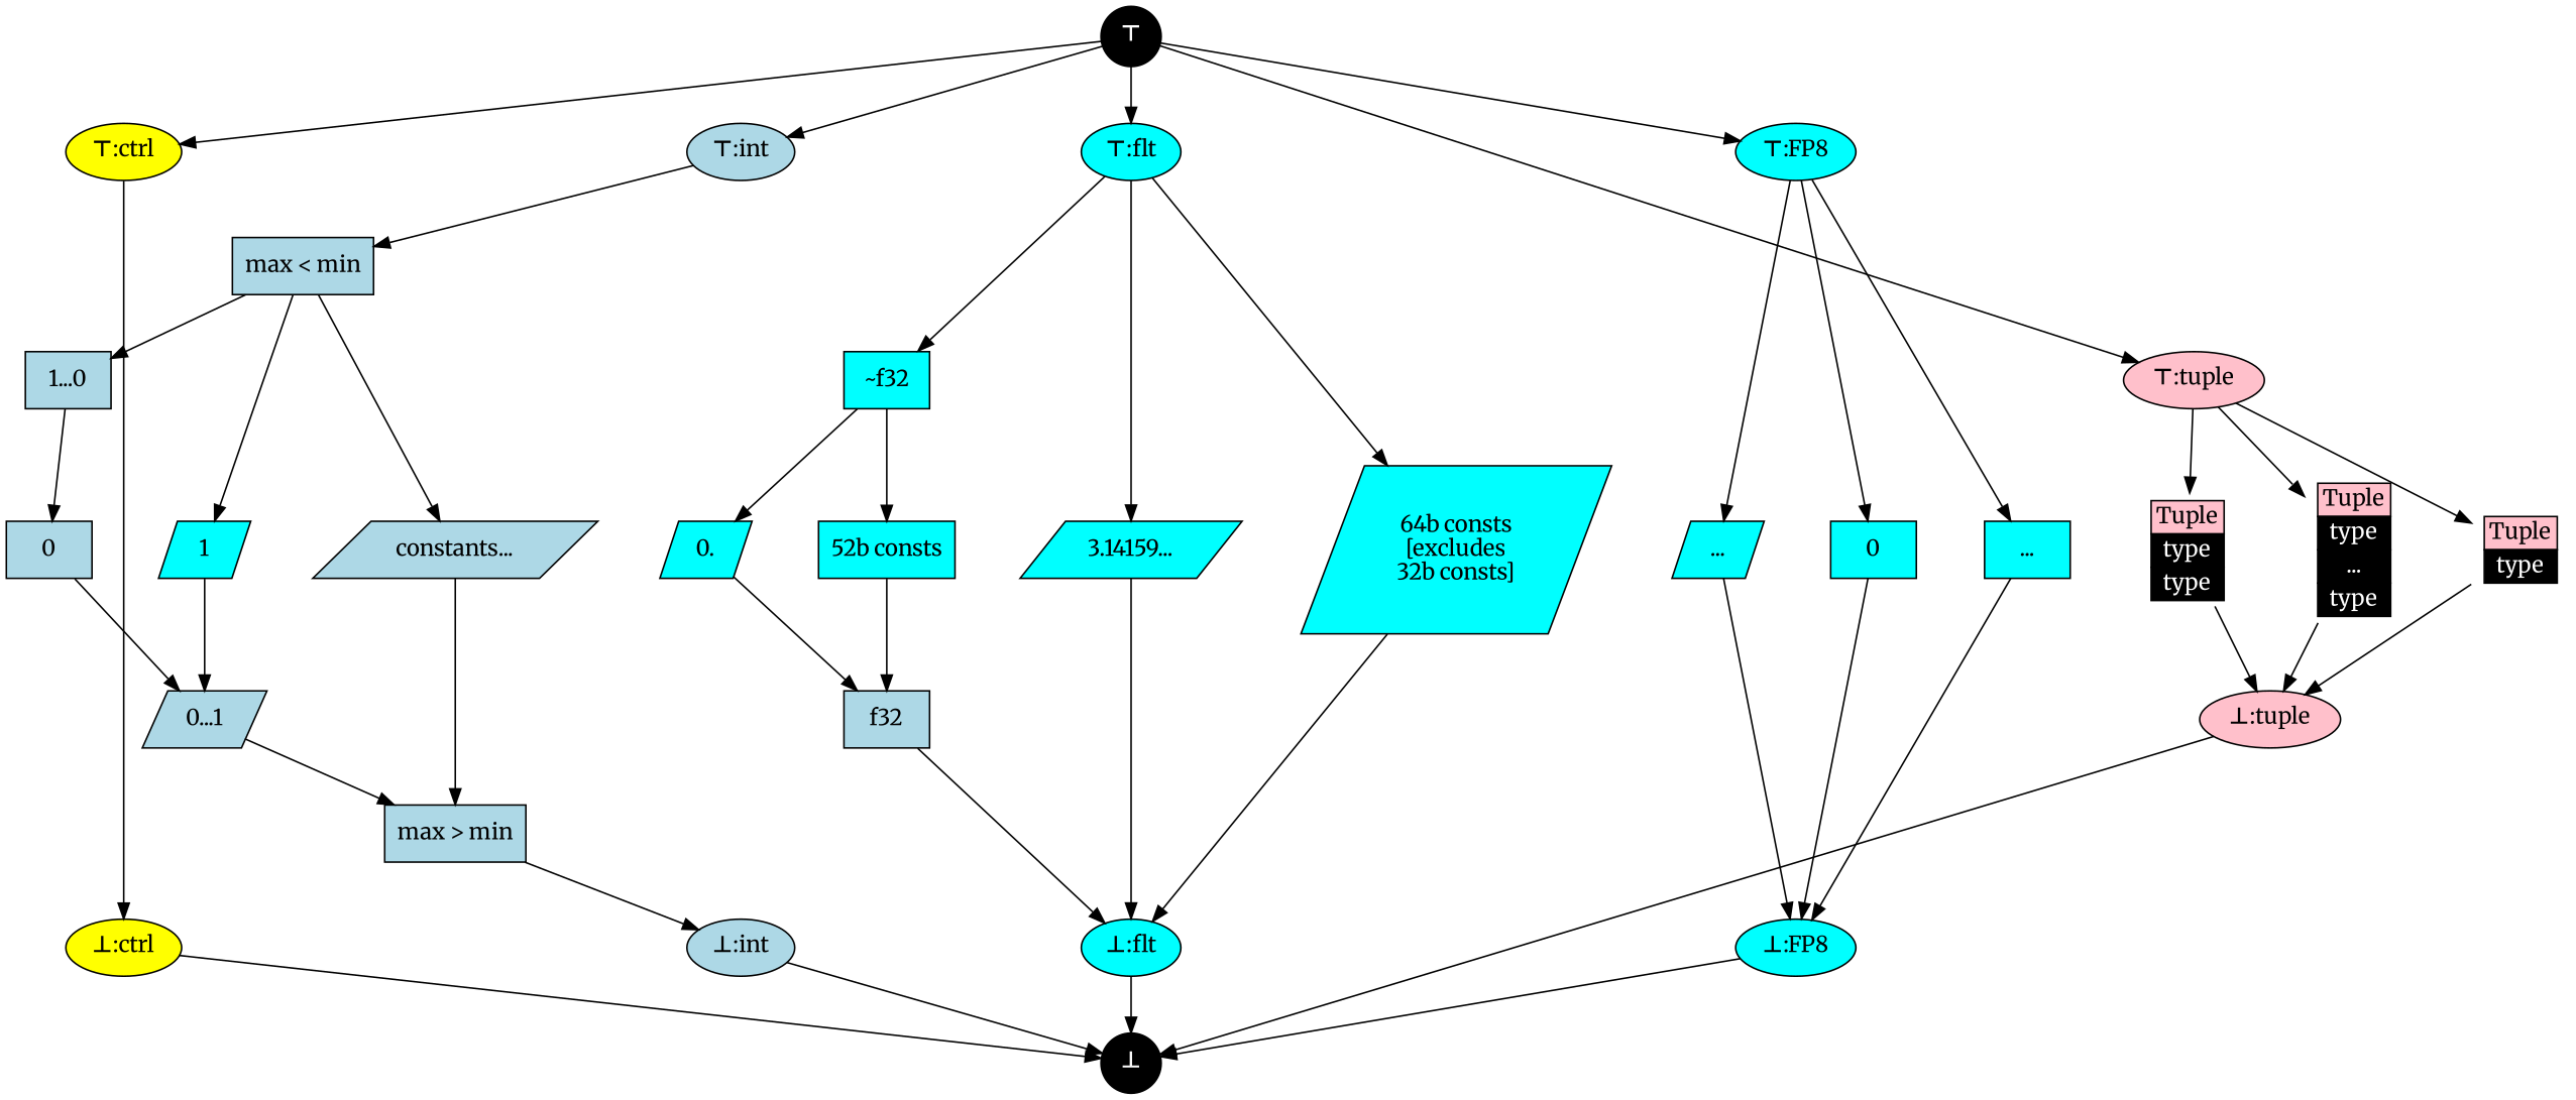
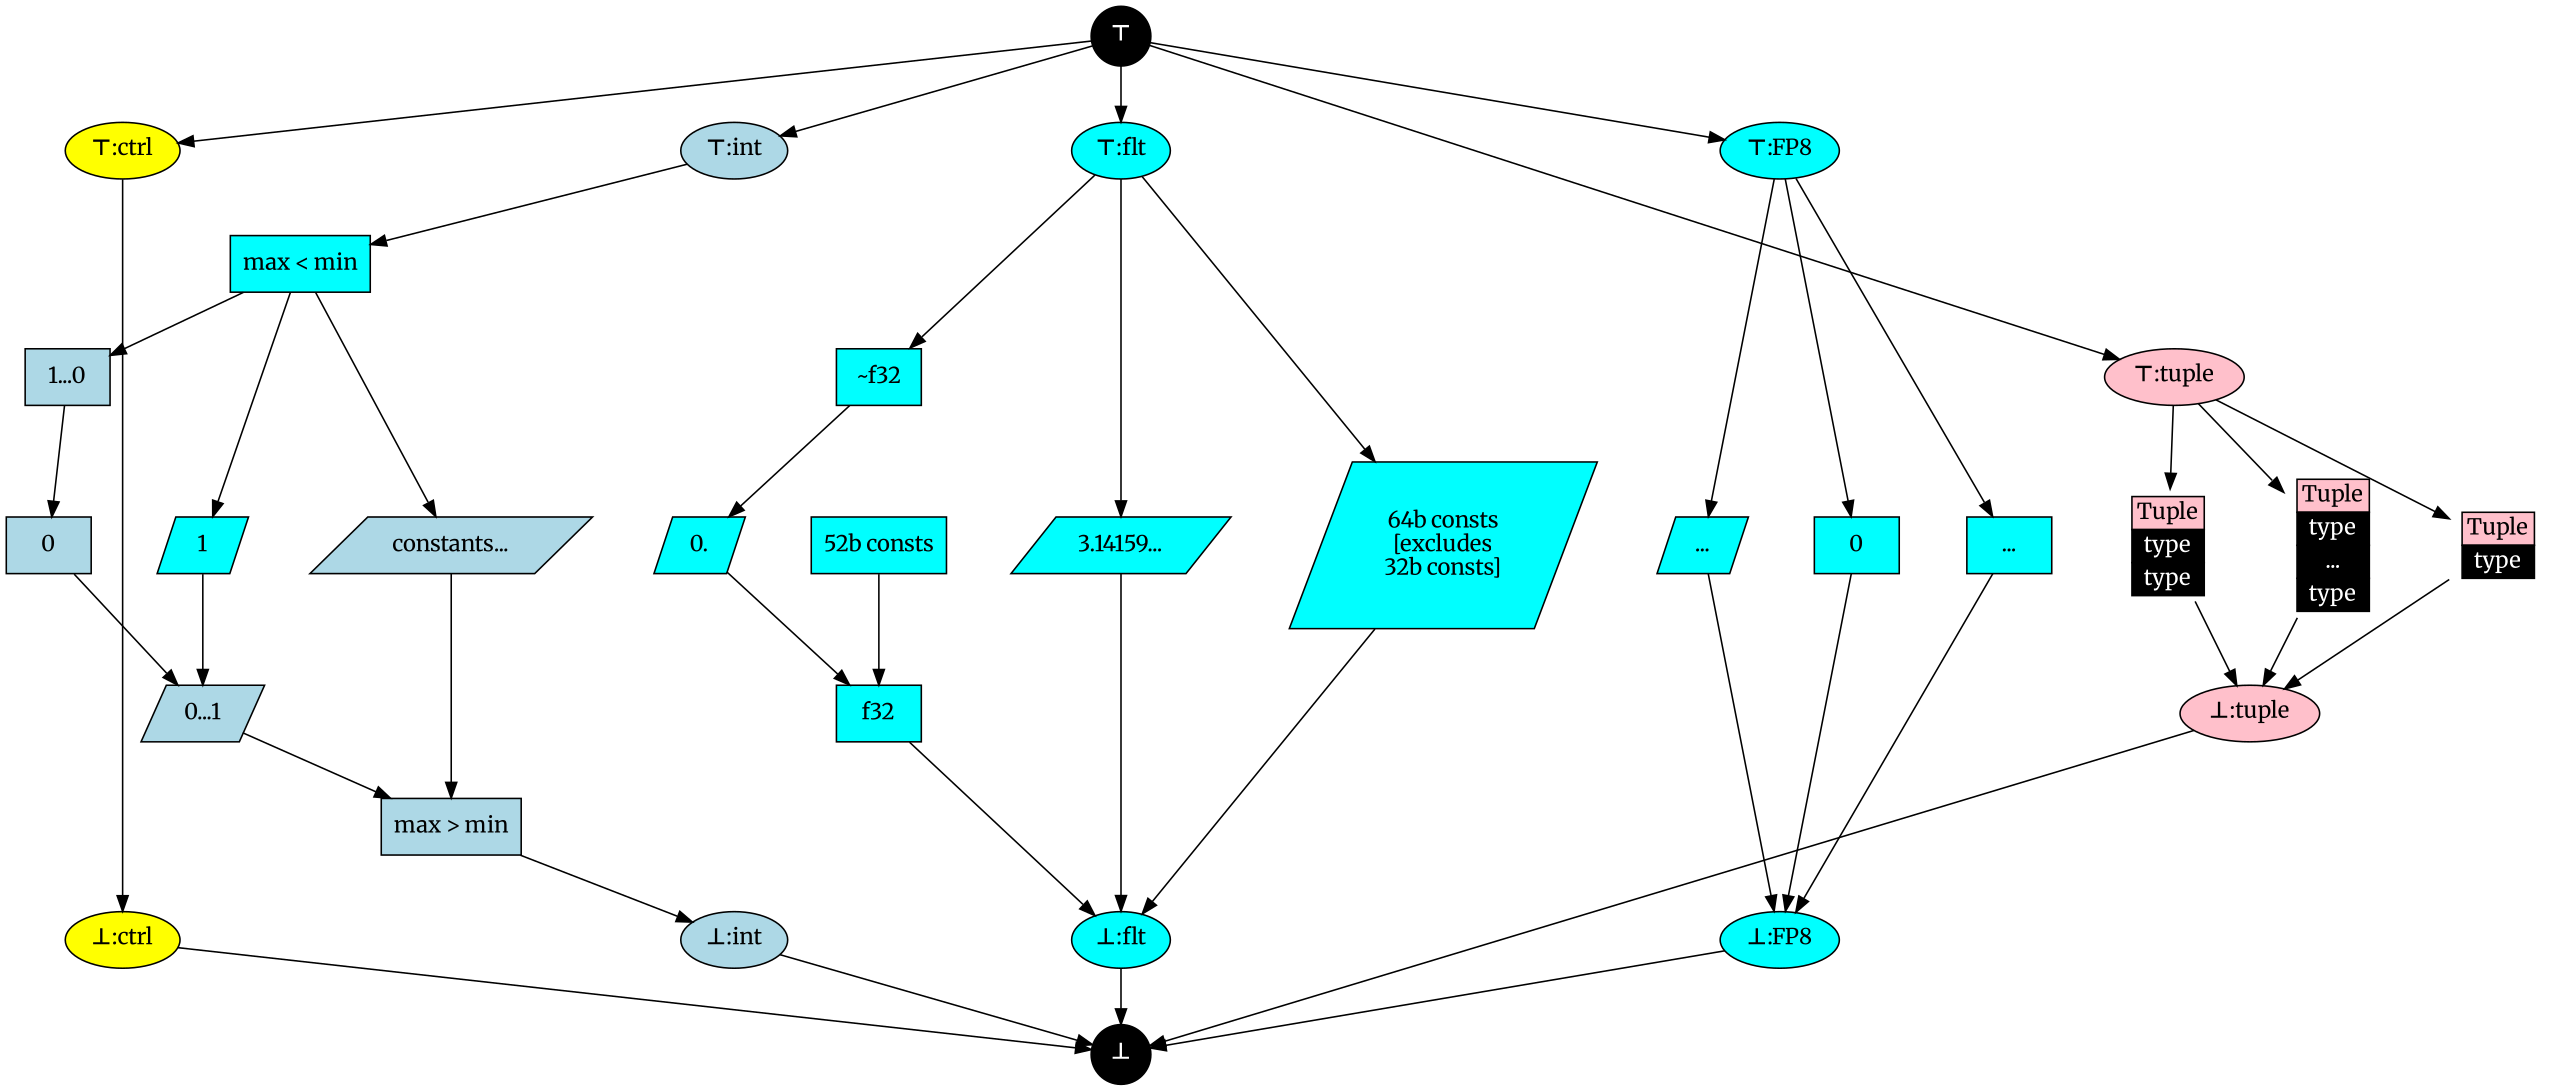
  digraph {
    compound=true
    fontname=Merriweather
    nodesep=0.6
    splines=false
    node [fillcolor=aqua fontname=Merriweather shape=oval style=filled]
    edge [fontname=Merriweather]
    n1 [fillcolor=black fontcolor=white label=<<B>⊤</B >> shape=circle]
    n2 [fillcolor=yellow label=<<B>⊤</B >:ctrl>]
    n3 [fillcolor=lightblue label=<<B>⊤</B >:int>]
    n4 [label=<<B>⊤</B >:flt>]
    n5 [label=<<B>⊤</B >:FP8>]
    n6 [fillcolor=lightblue label="constants..." shape=parallelogram]
    n7 [fillcolor=lightblue label=0 shape=box]
    n8 [label=1 shape=parallelogram]
    n9 [label="64b consts\n[excludes\n32b consts]" shape=parallelogram]
    n10 [label="52b consts" shape=box]
    n11 [label="3.14159..." shape=parallelogram]
    n12 [label=0. shape=parallelogram]
    n13 [label="..." shape=parallelogram]
    n14 [label=0 shape=box]
    n15 [label="..." shape=box]
    n16 [fillcolor=none label=<       <TABLE BORDER="0" CELLBORDER="1" CELLSPACING="0">         <TH><TD BGCOLOR="pink">Tuple</TD></TH>         <TR><TD BGCOLOR="black" ><FONT color="white">type</FONT></TD></TR>       </TABLE>     > shape=none]
    n17 [fillcolor=none label=<       <TABLE BORDER="0" CELLBORDER="1" CELLSPACING="0">         <TH><TD BGCOLOR="pink">Tuple</TD></TH>         <TR><TD BGCOLOR="black" ><FONT color="white">type</FONT></TD></TR>         <TR><TD BGCOLOR="black" ><FONT color="white">type</FONT></TD></TR>       </TABLE>     > shape=none]
    n18 [fillcolor=none label=<       <TABLE BORDER="0" CELLBORDER="1" CELLSPACING="0">         <TH><TD BGCOLOR="pink">Tuple</TD></TH>         <TR><TD BGCOLOR="black" ><FONT color="white">type</FONT></TD></TR>         <TR><TD BGCOLOR="black" ><FONT color="white">...</FONT></TD></TR>         <TR><TD BGCOLOR="black" ><FONT color="white">type</FONT></TD></TR>       </TABLE>     > shape=none]
    n19 [fillcolor=yellow label=<<B>⊥</B>:ctrl>]
    n20 [fillcolor=lightblue label=<<B>⊥</B>:int>]
    n21 [label=<<B>⊥</B>:flt>]
    n22 [label=<<B>⊥</B>:FP8>]
    n23 [fillcolor=black fontcolor=white label=<<B>⊥</B>> shape=circle]
    n24 [fillcolor=pink label=<<B>⊤</B >:tuple>]
-   n25 [fillcolor=lightblue label="max < min" shape=box]
+   n25 [label="max < min" shape=box]
    n26 [label="~f32" shape=box]
    n27 [fillcolor=lightblue label="max > min" shape=box]
    n28 [fillcolor=lightblue label="0...1" shape=parallelogram]
-   n29 [fillcolor=lightblue label=f32 shape=box]
+   n29 [label=f32 shape=box]
    n30 [fillcolor=pink label=<<B>⊥</B>:tuple>]
    n31 [fillcolor=lightblue label="1...0" shape=box]
    subgraph sub_1 {
      rank=same
      n1
    }
    subgraph sub_2 {
      rank=same
      n2
      n3
      n4
      n5
    }
    subgraph sub_3 {
      rank=same
      n6
      n7
      n8
      n9
      n10
      n11
      n12
      n13
      n14
      n15
      n16
      n17
      n18
    }
    subgraph sub_4 {
      rank=same
      n19
      n20
      n21
      n22
    }
    subgraph sub_5 {
      rank=same
      n23
    }
    n1 -> n2
    n1 -> n3
    n1 -> n4
    n1 -> n5
    n1 -> n24
    n2 -> n19
    n3 -> n25
    n4 -> n9
    n4 -> n11
    n4 -> n26
    n5 -> n13
    n5 -> n14
    n5 -> n15
    n6 -> n27
    n7 -> n8 [style=invis]
    n7 -> n28
    n8 -> n6 [style=invis]
    n8 -> n28
    n9 -> n21
    n10 -> n11 [style=invis]
    n10 -> n29
    n11 -> n9 [style=invis]
    n11 -> n21
    n12 -> n10 [style=invis]
    n12 -> n29
    n13 -> n14 [style=invis]
    n13 -> n22
    n14 -> n15 [style=invis]
    n14 -> n22
    n15 -> n22
    n16 -> n30
    n17 -> n30
    n18 -> n30
    n19 -> n23
    n20 -> n23
    n21 -> n23
    n22 -> n23
    n24 -> n16
    n24 -> n17
    n24 -> n18
    n25 -> n6
    n25 -> n8
    n25 -> n31
-   n26 -> n10
    n26 -> n12
    n27 -> n20
    n28 -> n27
    n29 -> n21
    n30 -> n23
    n31 -> n7
  }
